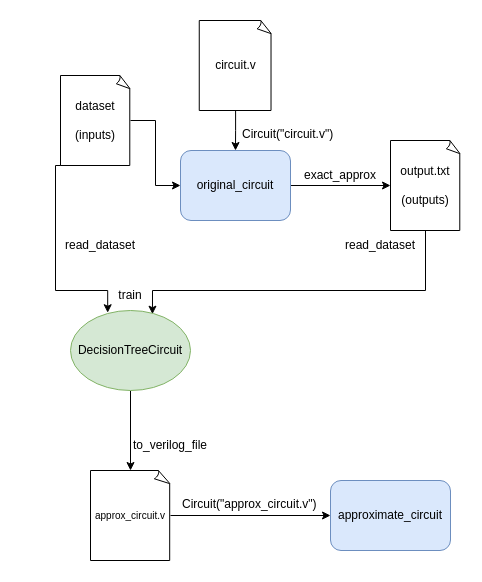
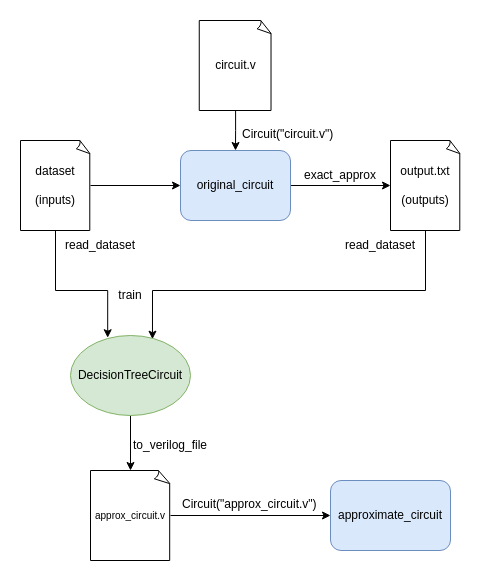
  <mxCell id="0" />
  <mxCell id="1" parent="0" />
  <mxCell id="2" value="" style="edgeStyle=orthogonalEdgeStyle;rounded=0;orthogonalLoop=1;jettySize=auto;html=1;exitX=1;exitY=0.5;exitDx=0;exitDy=0;exitPerimeter=0;" parent="1" source="6" target="4" edge="1"><mxGeometry relative="1" as="geometry"><mxPoint x="140" y="185" as="sourcePoint" /></mxGeometry></mxCell>
  <mxCell id="3" value="" style="edgeStyle=orthogonalEdgeStyle;rounded=0;orthogonalLoop=1;jettySize=auto;html=1;" parent="1" source="4" target="8" edge="1"><mxGeometry relative="1" as="geometry" /></mxCell>
  <mxCell id="4" value="&lt;div&gt;original_circuit&lt;/div&gt;" style="rounded=1;whiteSpace=wrap;html=1;fillColor=#dae8fc;strokeColor=#6c8ebf;" parent="1" vertex="1"><mxGeometry x="180" y="150" width="110" height="70" as="geometry" /></mxCell>
  <mxCell id="5" style="edgeStyle=orthogonalEdgeStyle;rounded=0;orthogonalLoop=1;jettySize=auto;html=1;exitX=0.5;exitY=1;exitDx=0;exitDy=0;exitPerimeter=0;entryX=0.31;entryY=0.028;entryDx=0;entryDy=0;entryPerimeter=0;" parent="1" source="6" target="10" edge="1"><mxGeometry relative="1" as="geometry"><Array as="points"><mxPoint x="55" y="290" /><mxPoint x="107" y="290" /></Array></mxGeometry></mxCell>
- <mxCell id="6" value="&lt;div&gt;dataset&lt;/div&gt;&lt;div&gt;&lt;br&gt;&lt;/div&gt;(inputs)" style="whiteSpace=wrap;html=1;shape=mxgraph.basic.document" parent="1" vertex="1"><mxGeometry x="60" y="75" width="70" height="90" as="geometry" /></mxCell>
+ <mxCell id="6" value="&lt;div&gt;dataset&lt;/div&gt;&lt;div&gt;&lt;br&gt;&lt;/div&gt;(inputs)" style="whiteSpace=wrap;html=1;shape=mxgraph.basic.document" parent="1" vertex="1"><mxGeometry x="20" y="140" width="70" height="90" as="geometry" /></mxCell>
  <mxCell id="7" style="edgeStyle=orthogonalEdgeStyle;rounded=0;orthogonalLoop=1;jettySize=auto;html=1;exitX=0.5;exitY=1;exitDx=0;exitDy=0;exitPerimeter=0;entryX=0.683;entryY=0.046;entryDx=0;entryDy=0;entryPerimeter=0;" parent="1" source="8" target="10" edge="1"><mxGeometry relative="1" as="geometry"><Array as="points"><mxPoint x="425" y="290" /><mxPoint x="152" y="290" /></Array></mxGeometry></mxCell>
  <mxCell id="8" value="&lt;div&gt;output.txt&lt;/div&gt;&lt;div&gt;&lt;br&gt;&lt;/div&gt;&lt;div&gt;(outputs)&lt;/div&gt;" style="whiteSpace=wrap;html=1;shape=mxgraph.basic.document" parent="1" vertex="1"><mxGeometry x="390" y="140" width="70" height="90" as="geometry" /></mxCell>
  <mxCell id="9" value="" style="edgeStyle=orthogonalEdgeStyle;rounded=0;orthogonalLoop=1;jettySize=auto;html=1;" parent="1" source="10" target="18" edge="1"><mxGeometry relative="1" as="geometry" /></mxCell>
- <mxCell id="10" value="&lt;div&gt;DecisionTreeCircuit&lt;/div&gt;" style="ellipse;whiteSpace=wrap;html=1;fillColor=#d5e8d4;strokeColor=#82b366;" parent="1" vertex="1"><mxGeometry x="70" y="310" width="120" height="80" as="geometry" /></mxCell>
+ <mxCell id="10" value="&lt;div&gt;DecisionTreeCircuit&lt;/div&gt;" style="ellipse;whiteSpace=wrap;html=1;fillColor=#d5e8d4;strokeColor=#82b366;" parent="1" vertex="1"><mxGeometry x="70" y="335" width="120" height="80" as="geometry" /></mxCell>
  <mxCell id="11" value="train" style="text;html=1;align=center;verticalAlign=middle;whiteSpace=wrap;rounded=0;" parent="1" vertex="1"><mxGeometry x="100" y="280" width="60" height="30" as="geometry" /></mxCell>
  <mxCell id="12" value="exact_approx" style="text;html=1;align=center;verticalAlign=middle;whiteSpace=wrap;rounded=0;" parent="1" vertex="1"><mxGeometry x="290" y="160" width="100" height="30" as="geometry" /></mxCell>
  <mxCell id="13" value="&lt;div&gt;approximate_circuit&lt;/div&gt;" style="rounded=1;whiteSpace=wrap;html=1;fillColor=#dae8fc;strokeColor=#6c8ebf;fontSize=12;" parent="1" vertex="1"><mxGeometry x="330" y="480" width="120" height="70" as="geometry" /></mxCell>
  <mxCell id="14" value="to_verilog_file" style="text;html=1;align=center;verticalAlign=middle;whiteSpace=wrap;rounded=0;" parent="1" vertex="1"><mxGeometry x="130" y="430" width="80" height="30" as="geometry" /></mxCell>
  <mxCell id="15" value="" style="edgeStyle=orthogonalEdgeStyle;rounded=0;orthogonalLoop=1;jettySize=auto;html=1;" parent="1" source="16" target="4" edge="1"><mxGeometry relative="1" as="geometry" /></mxCell>
  <mxCell id="16" value="circuit.v" style="whiteSpace=wrap;html=1;shape=mxgraph.basic.document" parent="1" vertex="1"><mxGeometry x="198.75" y="20" width="72.5" height="90" as="geometry" /></mxCell>
  <mxCell id="17" value="" style="edgeStyle=orthogonalEdgeStyle;rounded=0;orthogonalLoop=1;jettySize=auto;html=1;" parent="1" source="18" target="13" edge="1"><mxGeometry relative="1" as="geometry" /></mxCell>
  <mxCell id="18" value="&lt;font style=&quot;font-size: 10px;&quot;&gt;approx_circuit.v&lt;/font&gt;" style="whiteSpace=wrap;html=1;shape=mxgraph.basic.document" parent="1" vertex="1"><mxGeometry x="90" y="470" width="80" height="90" as="geometry" /></mxCell>
  <mxCell id="19" value="read_dataset" style="text;html=1;align=center;verticalAlign=middle;whiteSpace=wrap;rounded=0;" parent="1" vertex="1"><mxGeometry x="350" y="230" width="60" height="30" as="geometry" /></mxCell>
  <mxCell id="20" value="read_dataset" style="text;html=1;align=center;verticalAlign=middle;whiteSpace=wrap;rounded=0;" parent="1" vertex="1"><mxGeometry x="50" y="230" width="100" height="30" as="geometry" /></mxCell>
  <mxCell id="21" value="Circuit(&quot;circuit.v&quot;)" style="text;whiteSpace=wrap;html=1;" parent="1" vertex="1"><mxGeometry x="240" y="120" width="120" height="40" as="geometry" /></mxCell>
  <mxCell id="22" value="Circuit(&quot;approx_circuit.v&quot;)" style="text;whiteSpace=wrap;html=1;" parent="1" vertex="1"><mxGeometry x="180" y="490" width="150" height="20" as="geometry" /></mxCell>
